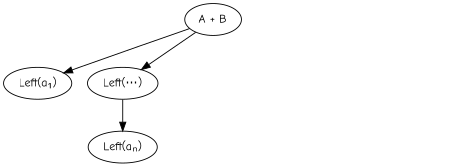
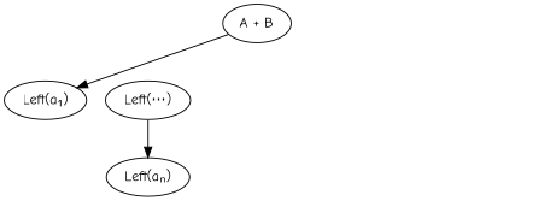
  digraph {
    fontname="Comic Neue"
    node [fontname="Comic Neue"]
    edge [fontname="Comic Neue"]
    n1 [label="A + B"]
    n2 [label="Left(a₁)"]
    n3 [label="Left(⋯)"]
    n4 [label="Right(b₁)" style=invis]
    n5 [label="Right(⋯)" style=invis]
    n6 [label="Right(bₘ)" style=invis]
    n7 [label="Left(aₙ)"]
    n1 -> n2
-   n1 -> n3
    n1 -> n4 [style=invis]
    n1 -> n5 [style=invis]
    n1 -> n6 [style=invis]
    n3 -> n7
  }
